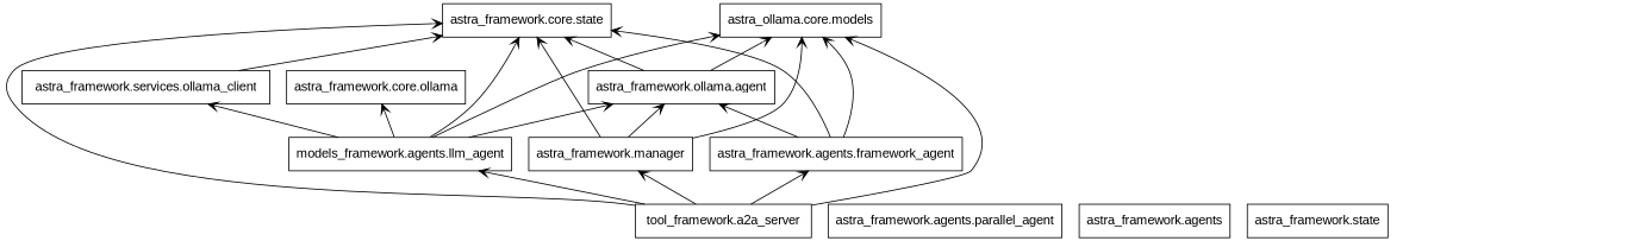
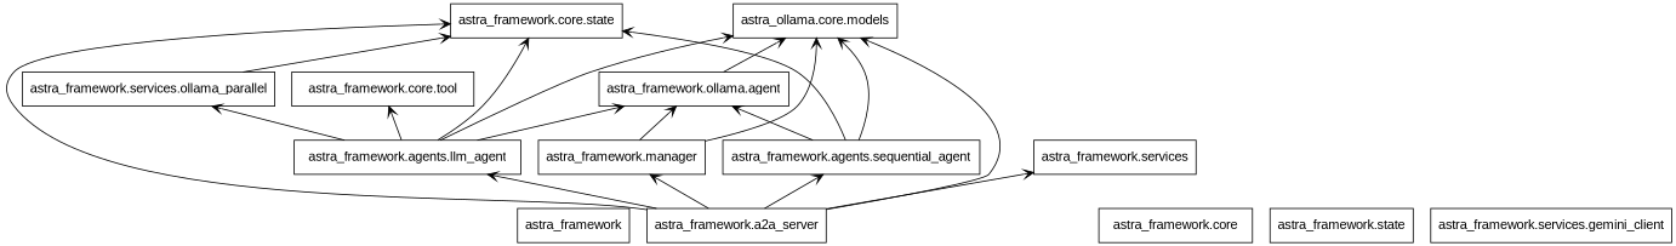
  digraph {
    fontname="Liberation Sans"
    rankdir=BT
    node [color=black fontname="Liberation Sans" shape=box style=solid]
    edge [arrowhead=open arrowtail=none fontname="Liberation Sans"]
-   n2 [label="tool_framework.a2a_server"]
-   n3 [label="models_framework.agents.llm_agent"]
-   n4 [label="astra_framework.agents.framework_agent"]
+   n1 [label=astra_framework]
+   n2 [label="astra_framework.a2a_server"]
+   n3 [label="astra_framework.agents.llm_agent"]
+   n4 [label="astra_framework.agents.sequential_agent"]
    n5 [label="astra_ollama.core.models"]
    n6 [label="astra_framework.core.state"]
    n7 [label="astra_framework.manager"]
+   n8 [label="astra_framework.services"]
    n9 [label="astra_framework.ollama.agent"]
-   n10 [label="astra_framework.core.ollama"]
-   n11 [label="astra_framework.services.ollama_client"]
-   n12 [label="astra_framework.agents.parallel_agent"]
-   n13 [label="astra_framework.agents"]
+   n10 [label="astra_framework.core.tool"]
+   n11 [label="astra_framework.services.ollama_parallel"]
+   n13 [label="astra_framework.core"]
    n14 [label="astra_framework.state"]
+   n15 [label="astra_framework.services.gemini_client"]
    n2 -> n3
    n2 -> n4
    n2 -> n5
    n2 -> n6
    n2 -> n7
+   n2 -> n8
    n3 -> n5
    n3 -> n6
    n3 -> n9
    n3 -> n10
    n3 -> n11
    n4 -> n5
    n4 -> n6
    n4 -> n9
    n7 -> n5
-   n7 -> n6
    n7 -> n9
    n9 -> n5
-   n9 -> n6
    n11 -> n6
  }
